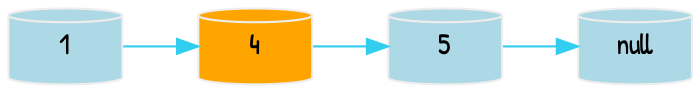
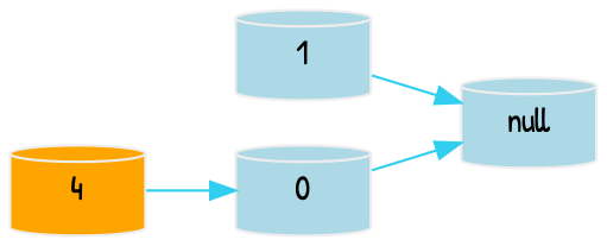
  digraph {
    fontname="Patrick Hand"
    rankdir=LR
    node [color="#EEEEEE" fillcolor=lightblue fontname="Patrick Hand" shape=cylinder style=filled]
    edge [color="#31CEF0" fontname="Patrick Hand"]
    n1 [label=1]
    4 [fillcolor=orange]
-   5
+   5 [label=0]
    null
-   n1 -> 4
+   n1 -> null
    4 -> 5
    5 -> null
  }
